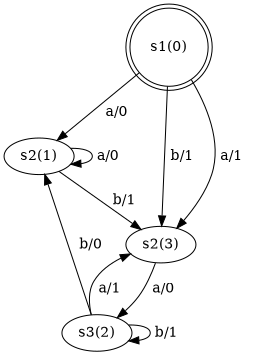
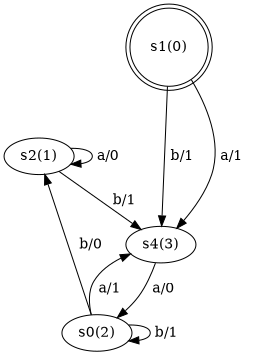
  digraph {
    node [shape=ellipse]
    n1 [label="s1(0)" shape=doublecircle]
    n2 [label="s2(1)"]
-   n3 [label="s2(3)"]
-   n4 [label="s3(2)"]
-   n1 -> n2 [label=" a/0   "]
+   n3 [label="s4(3)"]
+   n4 [label="s0(2)"]
    n1 -> n3 [label=" b/1   "]
    n1 -> n3 [label=" a/1   "]
    n2 -> n2 [label=" a/0   "]
    n2 -> n3 [label=" b/1   "]
    n3 -> n4 [label=" a/0   "]
    n4 -> n2 [label=" b/0   "]
    n4 -> n3 [label=" a/1   "]
    n4 -> n4 [label=" b/1   "]
  }
